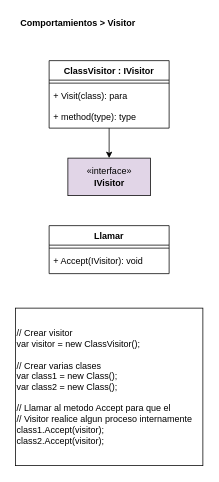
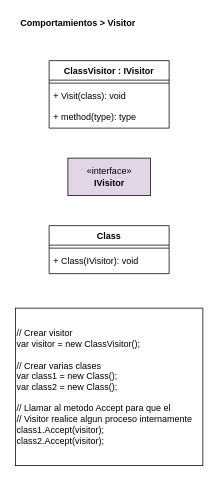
  <mxCell id="0" />
  <mxCell id="1" parent="0" />
  <mxCell id="2" value="// Crear visitor&lt;br&gt;var visitor = new ClassVisitor();&lt;br&gt;&lt;br&gt;// Crear varias clases&lt;br&gt;var class1 = new Class();&lt;br&gt;var class2 = new Class();&lt;br&gt;&lt;br&gt;// Llamar al metodo Accept para que el&lt;br&gt;// Visitor realice algun proceso internamente&lt;br&gt;class1.Accept(visitor);&lt;br&gt;class2.Accept(visitor);" style="rounded=0;whiteSpace=wrap;html=1;align=left;labelBackgroundColor=#ffffff;" parent="1" vertex="1"><mxGeometry x="20" y="410" width="250" height="210" as="geometry" /></mxCell>
  <mxCell id="3" value="&lt;b&gt;Comportamientos &amp;gt; Visitor&lt;br&gt;&lt;/b&gt;" style="text;html=1;align=left;verticalAlign=middle;resizable=0;points=[];autosize=1;" parent="1" vertex="1"><mxGeometry x="25" y="20" width="170" height="20" as="geometry" /></mxCell>
  <mxCell id="4" value="«interface»&lt;br&gt;&lt;b&gt;IVisitor&lt;/b&gt;" style="html=1;fillColor=#e1d5e7;" vertex="1" parent="1"><mxGeometry x="90" y="210" width="110" height="50" as="geometry" /></mxCell>
- <mxCell id="5" style="edgeStyle=orthogonalEdgeStyle;rounded=0;orthogonalLoop=1;jettySize=auto;html=1;" edge="1" parent="1" source="6" target="4"><mxGeometry relative="1" as="geometry" /></mxCell>
  <mxCell id="6" value="ClassVisitor : IVisitor" style="swimlane;fontStyle=1;align=center;verticalAlign=top;childLayout=stackLayout;horizontal=1;startSize=26;horizontalStack=0;resizeParent=1;resizeParentMax=0;resizeLast=0;collapsible=1;marginBottom=0;" vertex="1" parent="1"><mxGeometry x="65" y="80" width="160" height="90" as="geometry" /></mxCell>
  <mxCell id="7" value="" style="line;strokeWidth=1;fillColor=none;align=left;verticalAlign=middle;spacingTop=-1;spacingLeft=3;spacingRight=3;rotatable=0;labelPosition=right;points=[];portConstraint=eastwest;" vertex="1" parent="6"><mxGeometry y="26" width="160" height="8" as="geometry" /></mxCell>
- <mxCell id="8" value="+ Visit(class): para&#10;&#10;+ method(type): type" style="text;strokeColor=none;fillColor=none;align=left;verticalAlign=top;spacingLeft=4;spacingRight=4;overflow=hidden;rotatable=0;points=[[0,0.5],[1,0.5]];portConstraint=eastwest;" vertex="1" parent="6"><mxGeometry y="34" width="160" height="56" as="geometry" /></mxCell>
- <mxCell id="9" value="Llamar" style="swimlane;fontStyle=1;align=center;verticalAlign=top;childLayout=stackLayout;horizontal=1;startSize=26;horizontalStack=0;resizeParent=1;resizeParentMax=0;resizeLast=0;collapsible=1;marginBottom=0;" vertex="1" parent="1"><mxGeometry x="65" y="300" width="160" height="64" as="geometry" /></mxCell>
+ <mxCell id="8" value="+ Visit(class): void&#10;&#10;+ method(type): type" style="text;strokeColor=none;fillColor=none;align=left;verticalAlign=top;spacingLeft=4;spacingRight=4;overflow=hidden;rotatable=0;points=[[0,0.5],[1,0.5]];portConstraint=eastwest;" vertex="1" parent="6"><mxGeometry y="34" width="160" height="56" as="geometry" /></mxCell>
+ <mxCell id="9" value="Class" style="swimlane;fontStyle=1;align=center;verticalAlign=top;childLayout=stackLayout;horizontal=1;startSize=26;horizontalStack=0;resizeParent=1;resizeParentMax=0;resizeLast=0;collapsible=1;marginBottom=0;" vertex="1" parent="1"><mxGeometry x="65" y="300" width="160" height="64" as="geometry" /></mxCell>
  <mxCell id="10" value="" style="line;strokeWidth=1;fillColor=none;align=left;verticalAlign=middle;spacingTop=-1;spacingLeft=3;spacingRight=3;rotatable=0;labelPosition=right;points=[];portConstraint=eastwest;" vertex="1" parent="9"><mxGeometry y="26" width="160" height="8" as="geometry" /></mxCell>
- <mxCell id="11" value="+ Accept(IVisitor): void" style="text;strokeColor=none;fillColor=none;align=left;verticalAlign=top;spacingLeft=4;spacingRight=4;overflow=hidden;rotatable=0;points=[[0,0.5],[1,0.5]];portConstraint=eastwest;" vertex="1" parent="9"><mxGeometry y="34" width="160" height="30" as="geometry" /></mxCell>
+ <mxCell id="11" value="+ Class(IVisitor): void" style="text;strokeColor=none;fillColor=none;align=left;verticalAlign=top;spacingLeft=4;spacingRight=4;overflow=hidden;rotatable=0;points=[[0,0.5],[1,0.5]];portConstraint=eastwest;" vertex="1" parent="9"><mxGeometry y="34" width="160" height="30" as="geometry" /></mxCell>
